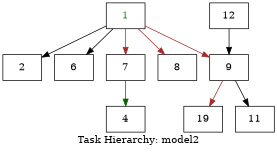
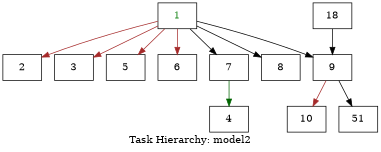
  digraph {
    label="Task Hierarchy: model2"
    node [shape=box]
    edge [color=brown]
    1 [fontcolor=forestgreen]
    2
+   3
+   5
    6
    7
    8
    9
    4
-   10 [label=19]
-   11
-   12
-   1 -> 2 [color=black]
-   1 -> 6 [color=black]
-   1 -> 7
-   1 -> 8
-   1 -> 9
+   10
+   11 [label=51]
+   12 [label=18]
+   1 -> 2
+   1 -> 3
+   1 -> 5
+   1 -> 6
+   1 -> 7 [color=black]
+   1 -> 8 [color=black]
+   1 -> 9 [color=black]
    7 -> 4 [color=darkgreen]
    9 -> 10
    9 -> 11 [color=black]
    12 -> 9 [color=black]
  }
